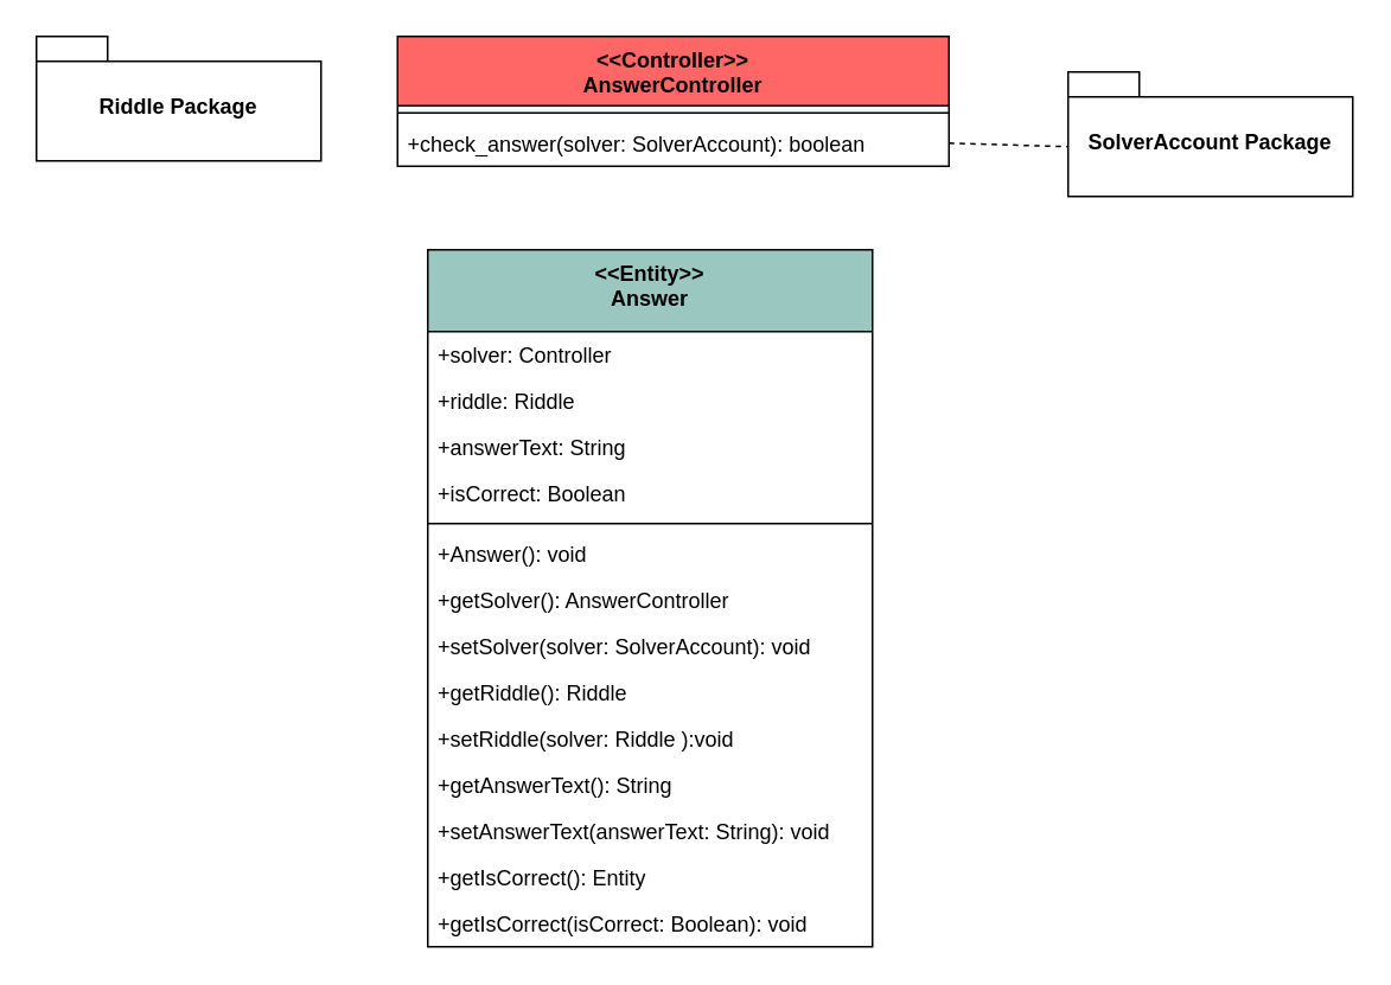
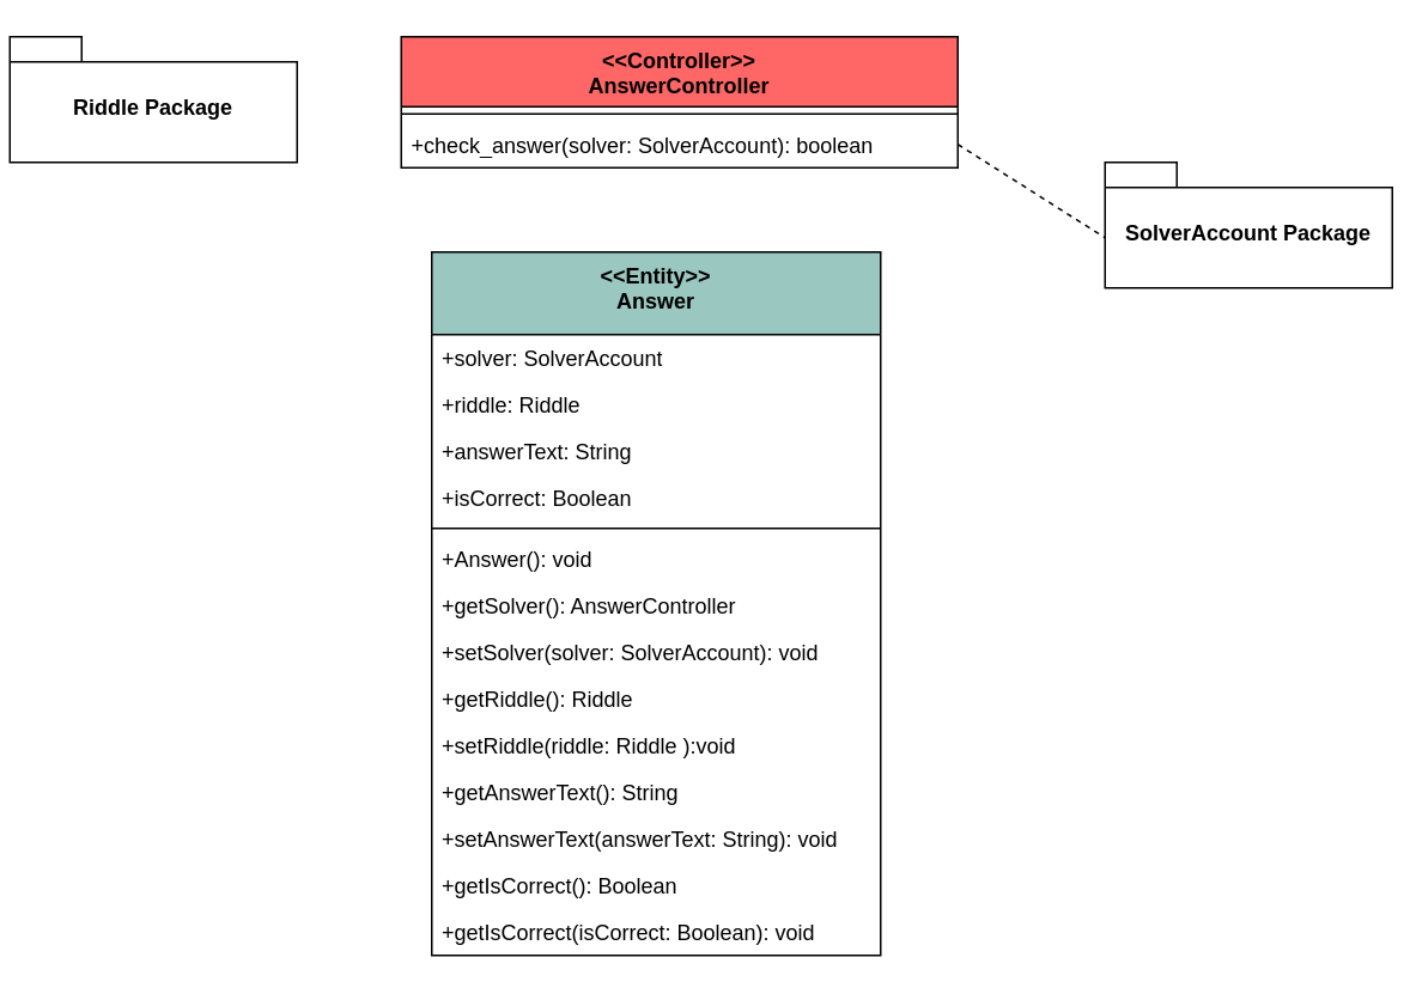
  <mxCell id="0" />
  <mxCell id="1" parent="0" />
  <mxCell id="2" value="&amp;lt;&amp;lt;Controller&amp;gt;&amp;gt;&lt;div&gt;AnswerController&lt;/div&gt;" style="swimlane;fontStyle=1;align=center;verticalAlign=top;childLayout=stackLayout;horizontal=1;startSize=39;horizontalStack=0;resizeParent=1;resizeParentMax=0;resizeLast=0;collapsible=1;marginBottom=0;whiteSpace=wrap;html=1;fillColor=#FF6666;" vertex="1" parent="1"><mxGeometry x="223" y="20" width="310" height="73" as="geometry" /></mxCell>
  <mxCell id="3" value="" style="line;strokeWidth=1;fillColor=none;align=left;verticalAlign=middle;spacingTop=-1;spacingLeft=3;spacingRight=3;rotatable=0;labelPosition=right;points=[];portConstraint=eastwest;strokeColor=inherit;" vertex="1" parent="2"><mxGeometry y="39" width="310" height="8" as="geometry" /></mxCell>
  <mxCell id="4" value="+check_answer(solver: SolverAccount): boolean" style="text;strokeColor=none;fillColor=none;align=left;verticalAlign=top;spacingLeft=4;spacingRight=4;overflow=hidden;rotatable=0;points=[[0,0.5],[1,0.5]];portConstraint=eastwest;whiteSpace=wrap;html=1;" vertex="1" parent="2"><mxGeometry y="47" width="310" height="26" as="geometry" /></mxCell>
  <mxCell id="5" value="&amp;lt;&amp;lt;Entity&amp;gt;&amp;gt;&lt;div&gt;Answer&lt;/div&gt;" style="swimlane;fontStyle=1;align=center;verticalAlign=top;childLayout=stackLayout;horizontal=1;startSize=46;horizontalStack=0;resizeParent=1;resizeParentMax=0;resizeLast=0;collapsible=1;marginBottom=0;whiteSpace=wrap;html=1;fillColor=#9AC7BF;" vertex="1" parent="1"><mxGeometry x="240" y="140" width="250" height="392" as="geometry"><mxRectangle x="-5247" y="-1075" width="93" height="46" as="alternateBounds" /></mxGeometry></mxCell>
- <mxCell id="6" value="+solver: Controller" style="text;strokeColor=none;fillColor=none;align=left;verticalAlign=top;spacingLeft=4;spacingRight=4;overflow=hidden;rotatable=0;points=[[0,0.5],[1,0.5]];portConstraint=eastwest;whiteSpace=wrap;html=1;" vertex="1" parent="5"><mxGeometry y="46" width="250" height="26" as="geometry" /></mxCell>
+ <mxCell id="6" value="+solver: SolverAccount" style="text;strokeColor=none;fillColor=none;align=left;verticalAlign=top;spacingLeft=4;spacingRight=4;overflow=hidden;rotatable=0;points=[[0,0.5],[1,0.5]];portConstraint=eastwest;whiteSpace=wrap;html=1;" vertex="1" parent="5"><mxGeometry y="46" width="250" height="26" as="geometry" /></mxCell>
  <mxCell id="7" value="+riddle: Riddle" style="text;strokeColor=none;fillColor=none;align=left;verticalAlign=top;spacingLeft=4;spacingRight=4;overflow=hidden;rotatable=0;points=[[0,0.5],[1,0.5]];portConstraint=eastwest;whiteSpace=wrap;html=1;" vertex="1" parent="5"><mxGeometry y="72" width="250" height="26" as="geometry" /></mxCell>
  <mxCell id="8" value="+answerText: String" style="text;strokeColor=none;fillColor=none;align=left;verticalAlign=top;spacingLeft=4;spacingRight=4;overflow=hidden;rotatable=0;points=[[0,0.5],[1,0.5]];portConstraint=eastwest;whiteSpace=wrap;html=1;" vertex="1" parent="5"><mxGeometry y="98" width="250" height="26" as="geometry" /></mxCell>
  <mxCell id="9" value="+isCorrect: Boolean" style="text;strokeColor=none;fillColor=none;align=left;verticalAlign=top;spacingLeft=4;spacingRight=4;overflow=hidden;rotatable=0;points=[[0,0.5],[1,0.5]];portConstraint=eastwest;whiteSpace=wrap;html=1;" vertex="1" parent="5"><mxGeometry y="124" width="250" height="26" as="geometry" /></mxCell>
  <mxCell id="10" value="" style="line;strokeWidth=1;fillColor=none;align=left;verticalAlign=middle;spacingTop=-1;spacingLeft=3;spacingRight=3;rotatable=0;labelPosition=right;points=[];portConstraint=eastwest;strokeColor=inherit;" vertex="1" parent="5"><mxGeometry y="150" width="250" height="8" as="geometry" /></mxCell>
  <mxCell id="11" value="+Answer(): void" style="text;strokeColor=none;fillColor=none;align=left;verticalAlign=top;spacingLeft=4;spacingRight=4;overflow=hidden;rotatable=0;points=[[0,0.5],[1,0.5]];portConstraint=eastwest;whiteSpace=wrap;html=1;" vertex="1" parent="5"><mxGeometry y="158" width="250" height="26" as="geometry" /></mxCell>
  <mxCell id="12" value="+getSolver(): AnswerController" style="text;strokeColor=none;fillColor=none;align=left;verticalAlign=top;spacingLeft=4;spacingRight=4;overflow=hidden;rotatable=0;points=[[0,0.5],[1,0.5]];portConstraint=eastwest;whiteSpace=wrap;html=1;" vertex="1" parent="5"><mxGeometry y="184" width="250" height="26" as="geometry" /></mxCell>
  <mxCell id="13" value="+setSolver(solver: SolverAccount): void" style="text;strokeColor=none;fillColor=none;align=left;verticalAlign=top;spacingLeft=4;spacingRight=4;overflow=hidden;rotatable=0;points=[[0,0.5],[1,0.5]];portConstraint=eastwest;whiteSpace=wrap;html=1;" vertex="1" parent="5"><mxGeometry y="210" width="250" height="26" as="geometry" /></mxCell>
  <mxCell id="14" value="+getRiddle(): Riddle" style="text;strokeColor=none;fillColor=none;align=left;verticalAlign=top;spacingLeft=4;spacingRight=4;overflow=hidden;rotatable=0;points=[[0,0.5],[1,0.5]];portConstraint=eastwest;whiteSpace=wrap;html=1;" vertex="1" parent="5"><mxGeometry y="236" width="250" height="26" as="geometry" /></mxCell>
- <mxCell id="15" value="+setRiddle(solver: Riddle ):void" style="text;strokeColor=none;fillColor=none;align=left;verticalAlign=top;spacingLeft=4;spacingRight=4;overflow=hidden;rotatable=0;points=[[0,0.5],[1,0.5]];portConstraint=eastwest;whiteSpace=wrap;html=1;" vertex="1" parent="5"><mxGeometry y="262" width="250" height="26" as="geometry" /></mxCell>
+ <mxCell id="15" value="+setRiddle(riddle: Riddle ):void" style="text;strokeColor=none;fillColor=none;align=left;verticalAlign=top;spacingLeft=4;spacingRight=4;overflow=hidden;rotatable=0;points=[[0,0.5],[1,0.5]];portConstraint=eastwest;whiteSpace=wrap;html=1;" vertex="1" parent="5"><mxGeometry y="262" width="250" height="26" as="geometry" /></mxCell>
  <mxCell id="16" value="+getAnswerText(): String" style="text;strokeColor=none;fillColor=none;align=left;verticalAlign=top;spacingLeft=4;spacingRight=4;overflow=hidden;rotatable=0;points=[[0,0.5],[1,0.5]];portConstraint=eastwest;whiteSpace=wrap;html=1;" vertex="1" parent="5"><mxGeometry y="288" width="250" height="26" as="geometry" /></mxCell>
  <mxCell id="17" value="+setAnswerText(answerText: String): void" style="text;strokeColor=none;fillColor=none;align=left;verticalAlign=top;spacingLeft=4;spacingRight=4;overflow=hidden;rotatable=0;points=[[0,0.5],[1,0.5]];portConstraint=eastwest;whiteSpace=wrap;html=1;" vertex="1" parent="5"><mxGeometry y="314" width="250" height="26" as="geometry" /></mxCell>
- <mxCell id="18" value="+getIsCorrect(): Entity" style="text;strokeColor=none;fillColor=none;align=left;verticalAlign=top;spacingLeft=4;spacingRight=4;overflow=hidden;rotatable=0;points=[[0,0.5],[1,0.5]];portConstraint=eastwest;whiteSpace=wrap;html=1;" vertex="1" parent="5"><mxGeometry y="340" width="250" height="26" as="geometry" /></mxCell>
+ <mxCell id="18" value="+getIsCorrect(): Boolean" style="text;strokeColor=none;fillColor=none;align=left;verticalAlign=top;spacingLeft=4;spacingRight=4;overflow=hidden;rotatable=0;points=[[0,0.5],[1,0.5]];portConstraint=eastwest;whiteSpace=wrap;html=1;" vertex="1" parent="5"><mxGeometry y="340" width="250" height="26" as="geometry" /></mxCell>
  <mxCell id="19" value="+getIsCorrect(isCorrect: Boolean): void" style="text;strokeColor=none;fillColor=none;align=left;verticalAlign=top;spacingLeft=4;spacingRight=4;overflow=hidden;rotatable=0;points=[[0,0.5],[1,0.5]];portConstraint=eastwest;whiteSpace=wrap;html=1;" vertex="1" parent="5"><mxGeometry y="366" width="250" height="26" as="geometry" /></mxCell>
  <mxCell id="20" value="" style="html=1;verticalAlign=bottom;labelBackgroundColor=none;endArrow=none;endFill=0;endSize=6;align=left;rounded=0;entryX=0;entryY=0;entryDx=0;entryDy=42;exitX=1;exitY=0.5;exitDx=0;exitDy=0;entryPerimeter=0;dashed=1;" edge="1" parent="1" source="4" target="22"><mxGeometry x="-1" relative="1" as="geometry"><mxPoint x="440" y="-20" as="sourcePoint" /><mxPoint x="1038" y="-241" as="targetPoint" /></mxGeometry></mxCell>
- <mxCell id="21" value="Riddle Package" style="shape=folder;fontStyle=1;spacingTop=10;tabWidth=40;tabHeight=14;tabPosition=left;html=1;whiteSpace=wrap;" vertex="1" parent="1"><mxGeometry x="20" y="20" width="160" height="70" as="geometry" /></mxCell>
- <mxCell id="22" value="SolverAccount Package" style="shape=folder;fontStyle=1;spacingTop=10;tabWidth=40;tabHeight=14;tabPosition=left;html=1;whiteSpace=wrap;" vertex="1" parent="1"><mxGeometry x="600" y="40" width="160" height="70" as="geometry" /></mxCell>
+ <mxCell id="21" value="Riddle Package" style="shape=folder;fontStyle=1;spacingTop=10;tabWidth=40;tabHeight=14;tabPosition=left;html=1;whiteSpace=wrap;" vertex="1" parent="1"><mxGeometry x="5" y="20" width="160" height="70" as="geometry" /></mxCell>
+ <mxCell id="22" value="SolverAccount Package" style="shape=folder;fontStyle=1;spacingTop=10;tabWidth=40;tabHeight=14;tabPosition=left;html=1;whiteSpace=wrap;" vertex="1" parent="1"><mxGeometry x="615" y="90" width="160" height="70" as="geometry" /></mxCell>
